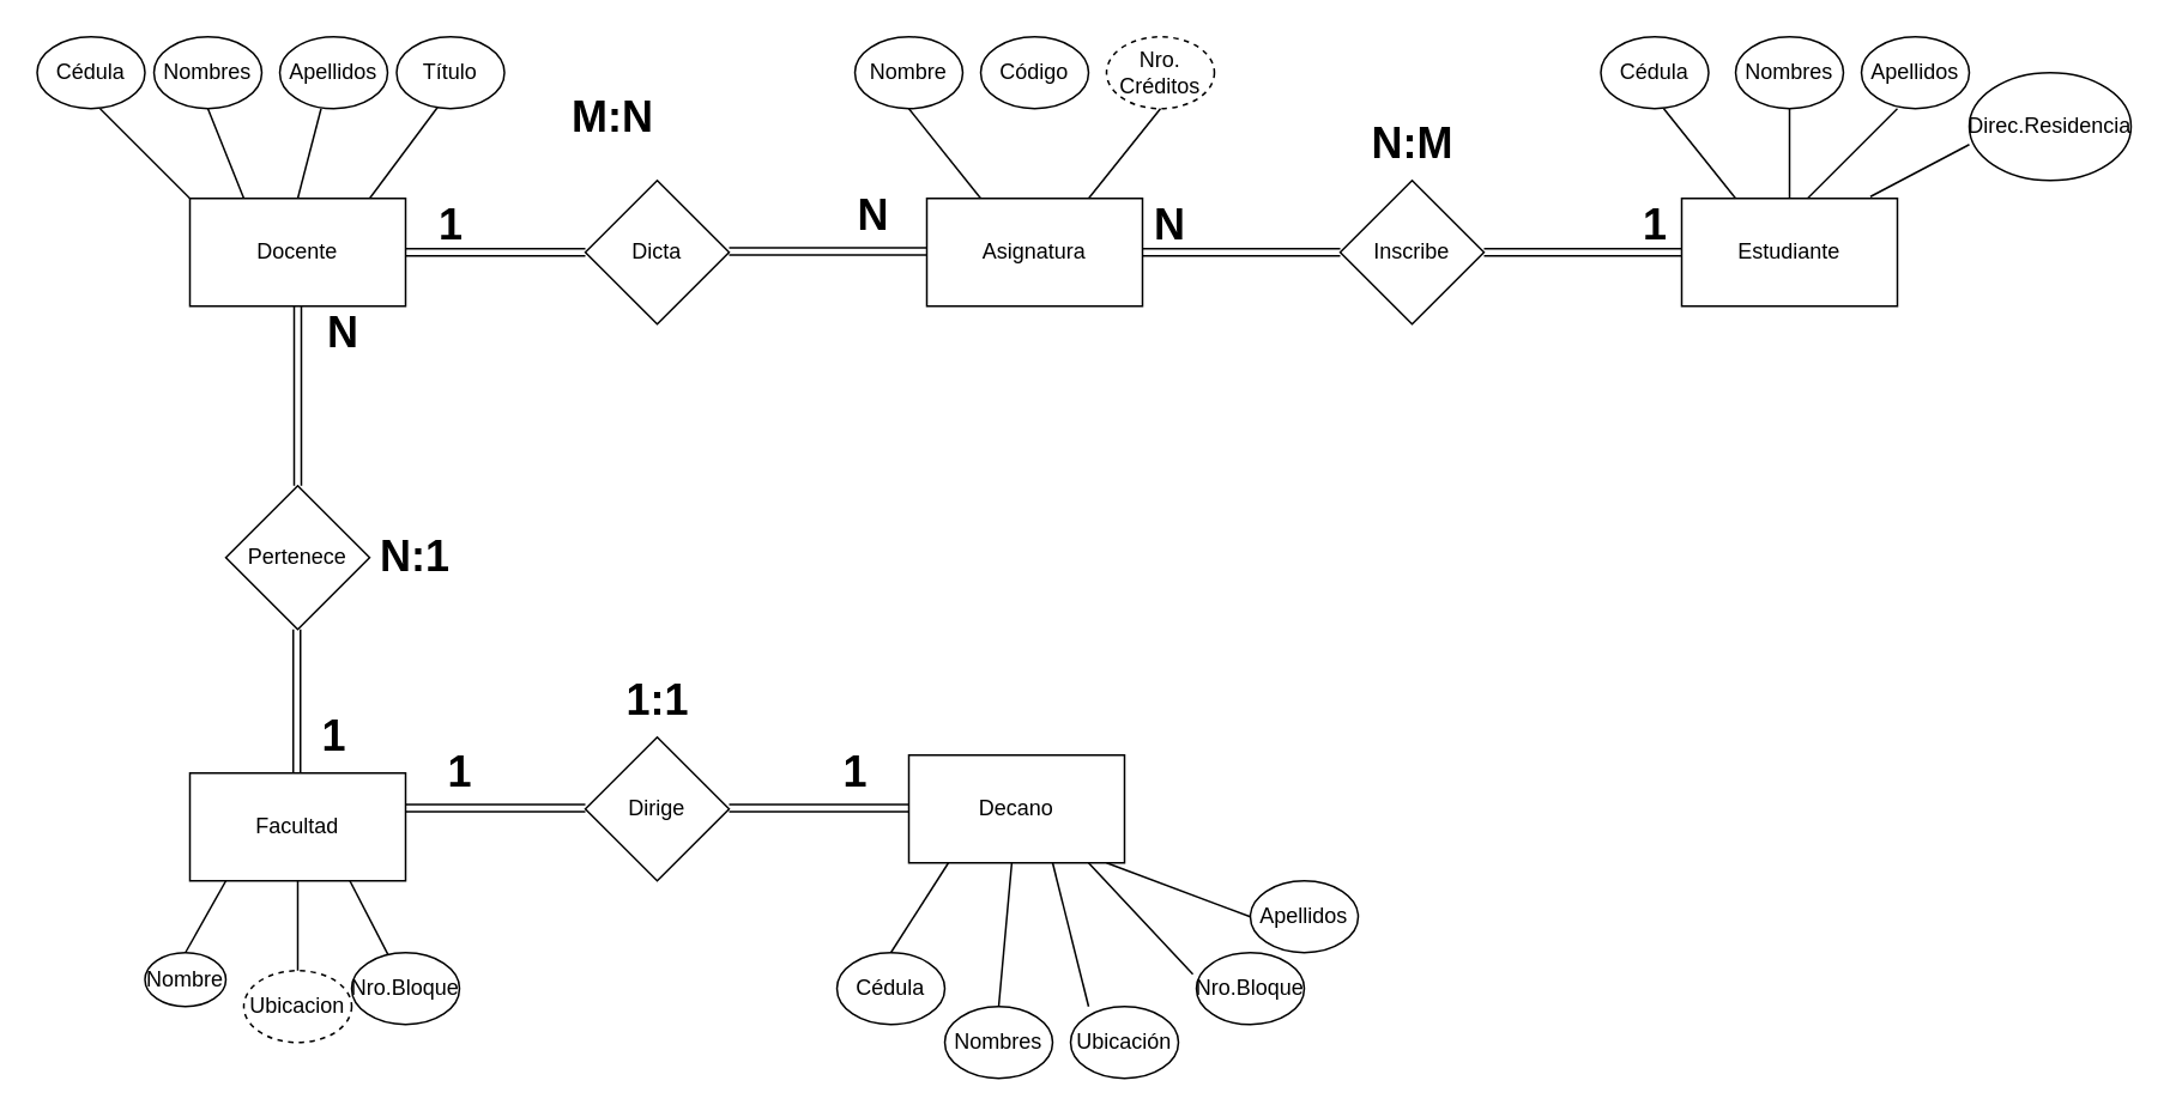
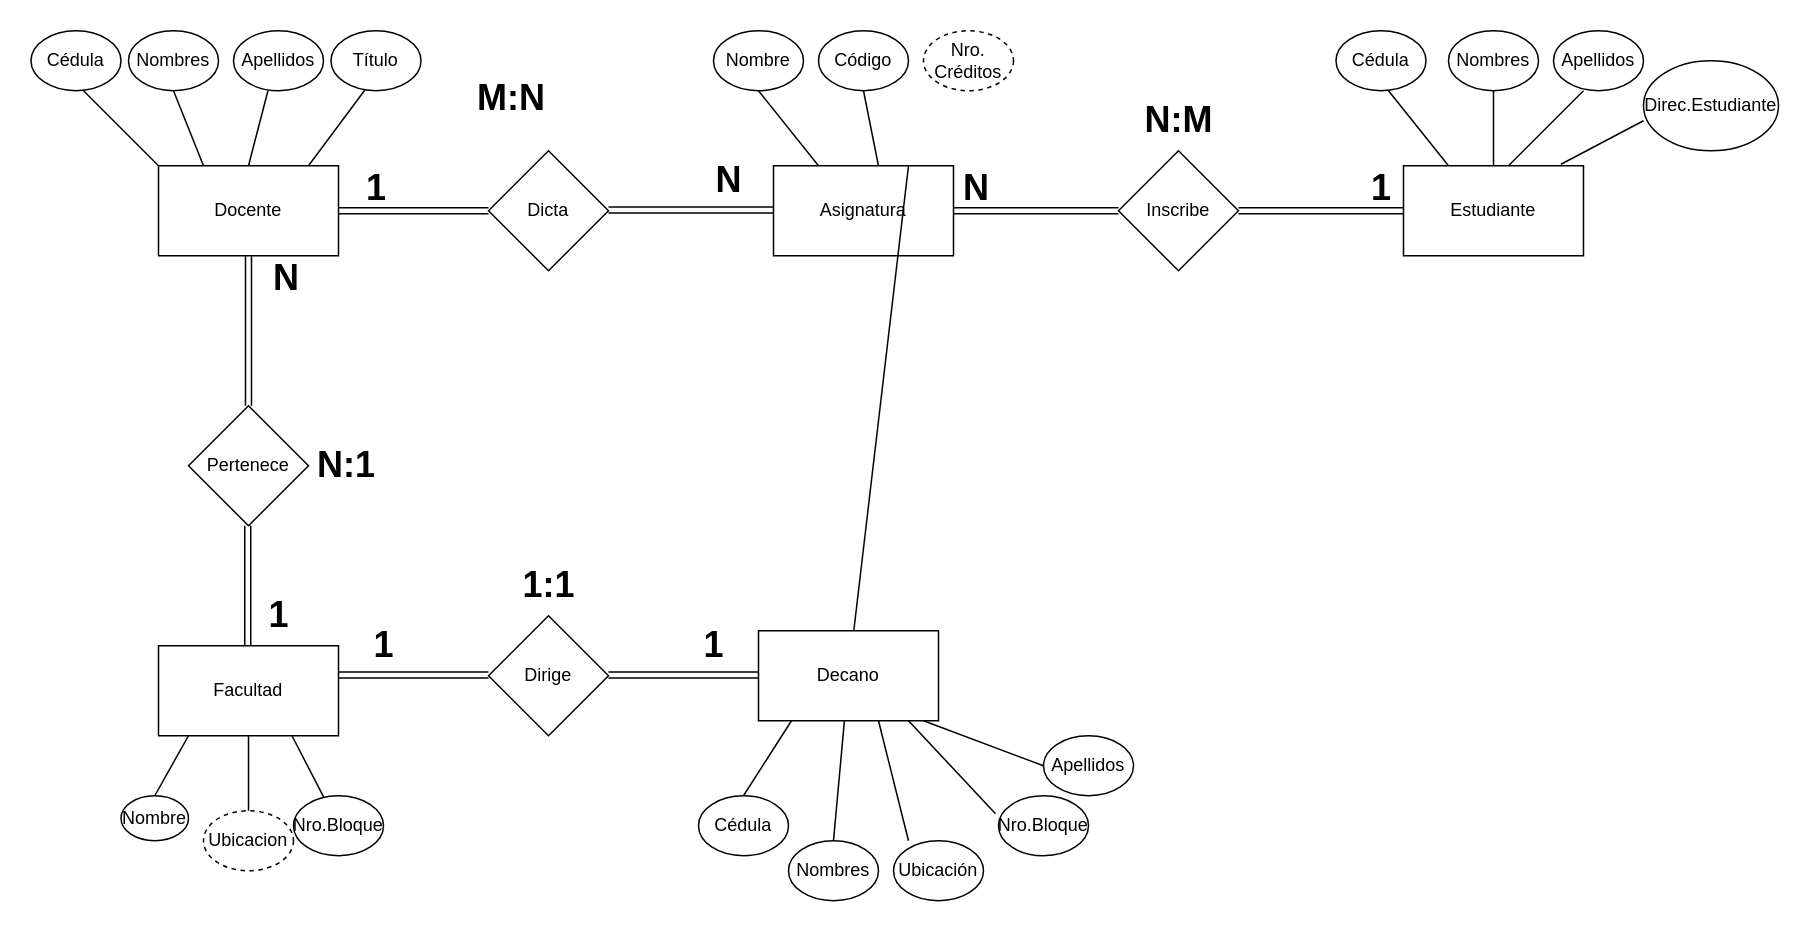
  <mxCell id="0" />
  <mxCell id="1" parent="0" />
  <mxCell id="2" value="Facultad" style="rounded=0;whiteSpace=wrap;html=1;" vertex="1" parent="1"><mxGeometry x="105" y="430" width="120" height="60" as="geometry" /></mxCell>
  <mxCell id="3" value="Decano" style="rounded=0;whiteSpace=wrap;html=1;" vertex="1" parent="1"><mxGeometry x="505" y="420" width="120" height="60" as="geometry" /></mxCell>
  <mxCell id="4" value="Docente" style="rounded=0;whiteSpace=wrap;html=1;" vertex="1" parent="1"><mxGeometry x="105" y="110" width="120" height="60" as="geometry" /></mxCell>
  <mxCell id="5" value="Asignatura" style="rounded=0;whiteSpace=wrap;html=1;" vertex="1" parent="1"><mxGeometry x="515" y="110" width="120" height="60" as="geometry" /></mxCell>
  <mxCell id="6" value="Estudiante" style="rounded=0;whiteSpace=wrap;html=1;" vertex="1" parent="1"><mxGeometry x="935" y="110" width="120" height="60" as="geometry" /></mxCell>
  <mxCell id="7" value="Dirige" style="rhombus;whiteSpace=wrap;html=1;" vertex="1" parent="1"><mxGeometry x="325" y="410" width="80" height="80" as="geometry" /></mxCell>
  <mxCell id="8" value="" style="shape=link;html=1;rounded=0;" edge="1" parent="1"><mxGeometry width="100" relative="1" as="geometry"><mxPoint x="225" y="449.5" as="sourcePoint" /><mxPoint x="325" y="449.5" as="targetPoint" /></mxGeometry></mxCell>
  <mxCell id="9" value="" style="shape=link;html=1;rounded=0;" edge="1" parent="1"><mxGeometry width="100" relative="1" as="geometry"><mxPoint x="405" y="449.5" as="sourcePoint" /><mxPoint x="505" y="449.5" as="targetPoint" /></mxGeometry></mxCell>
  <mxCell id="10" value="1" style="text;strokeColor=none;fillColor=none;html=1;fontSize=24;fontStyle=1;verticalAlign=middle;align=center;" vertex="1" parent="1"><mxGeometry x="205" y="410" width="100" height="40" as="geometry" /></mxCell>
  <mxCell id="11" value="1" style="text;strokeColor=none;fillColor=none;html=1;fontSize=24;fontStyle=1;verticalAlign=middle;align=center;" vertex="1" parent="1"><mxGeometry x="425" y="410" width="100" height="40" as="geometry" /></mxCell>
  <mxCell id="12" value="1:1" style="text;strokeColor=none;fillColor=none;html=1;fontSize=24;fontStyle=1;verticalAlign=middle;align=center;" vertex="1" parent="1"><mxGeometry x="315" y="370" width="100" height="40" as="geometry" /></mxCell>
  <mxCell id="13" value="Pertenece" style="rhombus;whiteSpace=wrap;html=1;" vertex="1" parent="1"><mxGeometry x="125" y="270" width="80" height="80" as="geometry" /></mxCell>
  <mxCell id="14" value="" style="shape=link;html=1;rounded=0;exitX=0.5;exitY=1;exitDx=0;exitDy=0;entryX=0.5;entryY=0;entryDx=0;entryDy=0;" edge="1" parent="1" source="4" target="13"><mxGeometry width="100" relative="1" as="geometry"><mxPoint x="115" y="140" as="sourcePoint" /><mxPoint x="165" y="180" as="targetPoint" /></mxGeometry></mxCell>
  <mxCell id="15" value="" style="shape=link;html=1;rounded=0;exitX=0.5;exitY=1;exitDx=0;exitDy=0;entryX=0.5;entryY=0;entryDx=0;entryDy=0;" edge="1" parent="1"><mxGeometry width="100" relative="1" as="geometry"><mxPoint x="164.5" y="350" as="sourcePoint" /><mxPoint x="164.5" y="430" as="targetPoint" /></mxGeometry></mxCell>
  <mxCell id="16" value="1" style="text;strokeColor=none;fillColor=none;html=1;fontSize=24;fontStyle=1;verticalAlign=middle;align=center;" vertex="1" parent="1"><mxGeometry x="135" y="390" width="100" height="40" as="geometry" /></mxCell>
  <mxCell id="17" value="N" style="text;strokeColor=none;fillColor=none;html=1;fontSize=24;fontStyle=1;verticalAlign=middle;align=center;" vertex="1" parent="1"><mxGeometry x="145" y="170" width="90" height="30" as="geometry" /></mxCell>
  <mxCell id="18" value="N:1" style="text;strokeColor=none;fillColor=none;html=1;fontSize=24;fontStyle=1;verticalAlign=middle;align=center;" vertex="1" parent="1"><mxGeometry x="185" y="295" width="90" height="30" as="geometry" /></mxCell>
  <mxCell id="19" value="Dicta" style="rhombus;whiteSpace=wrap;html=1;" vertex="1" parent="1"><mxGeometry x="325" y="100" width="80" height="80" as="geometry" /></mxCell>
  <mxCell id="20" value="" style="shape=link;html=1;rounded=0;exitX=1;exitY=0.5;exitDx=0;exitDy=0;entryX=0;entryY=0.5;entryDx=0;entryDy=0;" edge="1" parent="1" source="4" target="19"><mxGeometry width="100" relative="1" as="geometry"><mxPoint x="254.5" y="60" as="sourcePoint" /><mxPoint x="254.5" y="140" as="targetPoint" /></mxGeometry></mxCell>
  <mxCell id="21" value="" style="shape=link;html=1;rounded=0;exitX=1;exitY=0.5;exitDx=0;exitDy=0;entryX=0;entryY=0.5;entryDx=0;entryDy=0;" edge="1" parent="1"><mxGeometry width="100" relative="1" as="geometry"><mxPoint x="405" y="139.5" as="sourcePoint" /><mxPoint x="515" y="139.5" as="targetPoint" /></mxGeometry></mxCell>
  <mxCell id="22" value="N" style="text;strokeColor=none;fillColor=none;html=1;fontSize=24;fontStyle=1;verticalAlign=middle;align=center;" vertex="1" parent="1"><mxGeometry x="435" y="100" width="100" height="40" as="geometry" /></mxCell>
  <mxCell id="23" value="M:N" style="text;strokeColor=none;fillColor=none;html=1;fontSize=24;fontStyle=1;verticalAlign=middle;align=center;" vertex="1" parent="1"><mxGeometry x="290" y="45" width="100" height="40" as="geometry" /></mxCell>
  <mxCell id="24" value="1" style="text;strokeColor=none;fillColor=none;html=1;fontSize=24;fontStyle=1;verticalAlign=middle;align=center;" vertex="1" parent="1"><mxGeometry x="205" y="110" width="90" height="30" as="geometry" /></mxCell>
  <mxCell id="25" value="Inscribe" style="rhombus;whiteSpace=wrap;html=1;" vertex="1" parent="1"><mxGeometry x="745" y="100" width="80" height="80" as="geometry" /></mxCell>
  <mxCell id="26" value="" style="shape=link;html=1;rounded=0;exitX=1;exitY=0.5;exitDx=0;exitDy=0;entryX=0;entryY=0.5;entryDx=0;entryDy=0;" edge="1" parent="1"><mxGeometry width="100" relative="1" as="geometry"><mxPoint x="635" y="140" as="sourcePoint" /><mxPoint x="745" y="140" as="targetPoint" /></mxGeometry></mxCell>
  <mxCell id="27" value="" style="shape=link;html=1;rounded=0;exitX=1;exitY=0.5;exitDx=0;exitDy=0;entryX=0;entryY=0.5;entryDx=0;entryDy=0;" edge="1" parent="1"><mxGeometry width="100" relative="1" as="geometry"><mxPoint x="825" y="140" as="sourcePoint" /><mxPoint x="935" y="140" as="targetPoint" /></mxGeometry></mxCell>
  <mxCell id="28" value="1" style="text;strokeColor=none;fillColor=none;html=1;fontSize=24;fontStyle=1;verticalAlign=middle;align=center;" vertex="1" parent="1"><mxGeometry x="875" y="110" width="90" height="30" as="geometry" /></mxCell>
  <mxCell id="29" value="N" style="text;strokeColor=none;fillColor=none;html=1;fontSize=24;fontStyle=1;verticalAlign=middle;align=center;" vertex="1" parent="1"><mxGeometry x="605" y="110" width="90" height="30" as="geometry" /></mxCell>
  <mxCell id="30" value="N:M" style="text;strokeColor=none;fillColor=none;html=1;fontSize=24;fontStyle=1;verticalAlign=middle;align=center;" vertex="1" parent="1"><mxGeometry x="735" y="60" width="100" height="40" as="geometry" /></mxCell>
  <mxCell id="31" value="Nombre" style="ellipse;whiteSpace=wrap;html=1;" vertex="1" parent="1"><mxGeometry x="80" y="530" width="45" height="30" as="geometry" /></mxCell>
  <mxCell id="32" value="Ubicacion" style="ellipse;whiteSpace=wrap;html=1;dashed=1;" vertex="1" parent="1"><mxGeometry x="135" y="540" width="60" height="40" as="geometry" /></mxCell>
  <mxCell id="33" value="Nro.Bloque" style="ellipse;whiteSpace=wrap;html=1;" vertex="1" parent="1"><mxGeometry x="195" y="530" width="60" height="40" as="geometry" /></mxCell>
  <mxCell id="34" value="" style="endArrow=none;html=1;rounded=0;exitX=0.5;exitY=0;exitDx=0;exitDy=0;" edge="1" parent="1" source="31"><mxGeometry width="50" height="50" relative="1" as="geometry"><mxPoint x="95" y="530" as="sourcePoint" /><mxPoint x="125" y="490" as="targetPoint" /></mxGeometry></mxCell>
  <mxCell id="35" value="" style="endArrow=none;html=1;rounded=0;entryX=0.5;entryY=1;entryDx=0;entryDy=0;exitX=0.5;exitY=0;exitDx=0;exitDy=0;" edge="1" parent="1" source="32" target="2"><mxGeometry width="50" height="50" relative="1" as="geometry"><mxPoint x="151" y="540" as="sourcePoint" /><mxPoint x="185" y="498" as="targetPoint" /></mxGeometry></mxCell>
  <mxCell id="36" value="" style="endArrow=none;html=1;rounded=0;entryX=0.5;entryY=1;entryDx=0;entryDy=0;" edge="1" parent="1" source="33"><mxGeometry width="50" height="50" relative="1" as="geometry"><mxPoint x="194" y="540" as="sourcePoint" /><mxPoint x="194" y="490" as="targetPoint" /></mxGeometry></mxCell>
  <mxCell id="37" value="Cédula" style="ellipse;whiteSpace=wrap;html=1;" vertex="1" parent="1"><mxGeometry x="465" y="530" width="60" height="40" as="geometry" /></mxCell>
  <mxCell id="38" value="Nombres" style="ellipse;whiteSpace=wrap;html=1;" vertex="1" parent="1"><mxGeometry x="525" y="560" width="60" height="40" as="geometry" /></mxCell>
  <mxCell id="39" value="Ubicación" style="ellipse;whiteSpace=wrap;html=1;" vertex="1" parent="1"><mxGeometry x="595" y="560" width="60" height="40" as="geometry" /></mxCell>
  <mxCell id="40" value="Nro.Bloque" style="ellipse;whiteSpace=wrap;html=1;" vertex="1" parent="1"><mxGeometry x="665" y="530" width="60" height="40" as="geometry" /></mxCell>
  <mxCell id="41" value="" style="endArrow=none;html=1;rounded=0;exitX=0.5;exitY=0;exitDx=0;exitDy=0;" edge="1" parent="1" source="37"><mxGeometry width="50" height="50" relative="1" as="geometry"><mxPoint x="505" y="522" as="sourcePoint" /><mxPoint x="527" y="480" as="targetPoint" /></mxGeometry></mxCell>
  <mxCell id="42" value="" style="endArrow=none;html=1;rounded=0;exitX=0.5;exitY=0;exitDx=0;exitDy=0;" edge="1" parent="1" source="38" target="3"><mxGeometry width="50" height="50" relative="1" as="geometry"><mxPoint x="549" y="530" as="sourcePoint" /><mxPoint x="581" y="480" as="targetPoint" /></mxGeometry></mxCell>
  <mxCell id="43" value="" style="endArrow=none;html=1;rounded=0;entryX=0.45;entryY=1.067;entryDx=0;entryDy=0;entryPerimeter=0;" edge="1" parent="1"><mxGeometry width="50" height="50" relative="1" as="geometry"><mxPoint x="605" y="560" as="sourcePoint" /><mxPoint x="585" y="480" as="targetPoint" /></mxGeometry></mxCell>
  <mxCell id="44" value="" style="endArrow=none;html=1;rounded=0;entryX=0.45;entryY=1.067;entryDx=0;entryDy=0;entryPerimeter=0;exitX=-0.033;exitY=0.3;exitDx=0;exitDy=0;exitPerimeter=0;" edge="1" parent="1" source="40"><mxGeometry width="50" height="50" relative="1" as="geometry"><mxPoint x="625" y="560" as="sourcePoint" /><mxPoint x="605" y="480" as="targetPoint" /></mxGeometry></mxCell>
  <mxCell id="45" value="Cédula" style="ellipse;whiteSpace=wrap;html=1;" vertex="1" parent="1"><mxGeometry x="20" y="20" width="60" height="40" as="geometry" /></mxCell>
  <mxCell id="46" value="Nombres" style="ellipse;whiteSpace=wrap;html=1;" vertex="1" parent="1"><mxGeometry x="85" y="20" width="60" height="40" as="geometry" /></mxCell>
  <mxCell id="47" value="Apellidos" style="ellipse;whiteSpace=wrap;html=1;" vertex="1" parent="1"><mxGeometry x="155" y="20" width="60" height="40" as="geometry" /></mxCell>
  <mxCell id="48" value="Apellidos" style="ellipse;whiteSpace=wrap;html=1;" vertex="1" parent="1"><mxGeometry x="695" y="490" width="60" height="40" as="geometry" /></mxCell>
  <mxCell id="49" value="" style="endArrow=none;html=1;rounded=0;exitX=0;exitY=0.5;exitDx=0;exitDy=0;" edge="1" parent="1" source="48"><mxGeometry width="50" height="50" relative="1" as="geometry"><mxPoint x="683" y="530" as="sourcePoint" /><mxPoint x="615" y="480" as="targetPoint" /></mxGeometry></mxCell>
  <mxCell id="50" value="Título" style="ellipse;whiteSpace=wrap;html=1;" vertex="1" parent="1"><mxGeometry x="220" y="20" width="60" height="40" as="geometry" /></mxCell>
  <mxCell id="51" value="" style="endArrow=none;html=1;rounded=0;exitX=0;exitY=0;exitDx=0;exitDy=0;" edge="1" parent="1" source="4"><mxGeometry width="50" height="50" relative="1" as="geometry"><mxPoint x="5" y="110" as="sourcePoint" /><mxPoint x="55" y="60" as="targetPoint" /></mxGeometry></mxCell>
  <mxCell id="52" value="" style="endArrow=none;html=1;rounded=0;exitX=0.25;exitY=0;exitDx=0;exitDy=0;entryX=0.5;entryY=1;entryDx=0;entryDy=0;" edge="1" parent="1" source="4" target="46"><mxGeometry width="50" height="50" relative="1" as="geometry"><mxPoint x="155" y="110" as="sourcePoint" /><mxPoint x="105" y="60" as="targetPoint" /></mxGeometry></mxCell>
  <mxCell id="53" value="" style="endArrow=none;html=1;rounded=0;exitX=0.5;exitY=0;exitDx=0;exitDy=0;entryX=0.383;entryY=1;entryDx=0;entryDy=0;entryPerimeter=0;" edge="1" parent="1" source="4" target="47"><mxGeometry width="50" height="50" relative="1" as="geometry"><mxPoint x="195" y="120" as="sourcePoint" /><mxPoint x="175" y="70" as="targetPoint" /></mxGeometry></mxCell>
  <mxCell id="54" value="" style="endArrow=none;html=1;rounded=0;exitX=0;exitY=0;exitDx=0;exitDy=0;entryX=0.383;entryY=0.975;entryDx=0;entryDy=0;entryPerimeter=0;" edge="1" parent="1" source="24" target="50"><mxGeometry width="50" height="50" relative="1" as="geometry"><mxPoint x="222" y="105" as="sourcePoint" /><mxPoint x="235" y="70" as="targetPoint" /></mxGeometry></mxCell>
  <mxCell id="55" value="Nombre" style="ellipse;whiteSpace=wrap;html=1;" vertex="1" parent="1"><mxGeometry x="475" y="20" width="60" height="40" as="geometry" /></mxCell>
  <mxCell id="56" value="Código" style="ellipse;whiteSpace=wrap;html=1;" vertex="1" parent="1"><mxGeometry x="545" y="20" width="60" height="40" as="geometry" /></mxCell>
  <mxCell id="57" value="Nro. Créditos" style="ellipse;whiteSpace=wrap;html=1;dashed=1;" vertex="1" parent="1"><mxGeometry x="615" y="20" width="60" height="40" as="geometry" /></mxCell>
  <mxCell id="58" value="" style="endArrow=none;html=1;rounded=0;exitX=0.25;exitY=0;exitDx=0;exitDy=0;entryX=0.383;entryY=1;entryDx=0;entryDy=0;entryPerimeter=0;" edge="1" parent="1" source="5"><mxGeometry width="50" height="50" relative="1" as="geometry"><mxPoint x="492" y="110" as="sourcePoint" /><mxPoint x="505" y="60" as="targetPoint" /></mxGeometry></mxCell>
- <mxCell id="60" value="" style="endArrow=none;html=1;rounded=0;exitX=0.75;exitY=0;exitDx=0;exitDy=0;entryX=0.5;entryY=1;entryDx=0;entryDy=0;" edge="1" parent="1" source="5" target="57"><mxGeometry width="50" height="50" relative="1" as="geometry"><mxPoint x="595" y="117" as="sourcePoint" /><mxPoint x="585" y="70" as="targetPoint" /></mxGeometry></mxCell>
+ <mxCell id="59" value="" style="endArrow=none;html=1;rounded=0;entryX=0.5;entryY=1;entryDx=0;entryDy=0;exitX=0.583;exitY=0;exitDx=0;exitDy=0;exitPerimeter=0;" edge="1" parent="1" source="5" target="56"><mxGeometry width="50" height="50" relative="1" as="geometry"><mxPoint x="585" y="100" as="sourcePoint" /><mxPoint x="565" y="60" as="targetPoint" /></mxGeometry></mxCell>
+ <mxCell id="60" value="" style="endArrow=none;html=1;rounded=0;exitX=0.75;exitY=0;exitDx=0;exitDy=0;" edge="1" parent="1" source="5" target="3"><mxGeometry width="50" height="50" relative="1" as="geometry"><mxPoint x="595" y="117" as="sourcePoint" /><mxPoint x="585" y="70" as="targetPoint" /></mxGeometry></mxCell>
  <mxCell id="61" value="Cédula" style="ellipse;whiteSpace=wrap;html=1;" vertex="1" parent="1"><mxGeometry x="890" y="20" width="60" height="40" as="geometry" /></mxCell>
  <mxCell id="62" value="Nombres" style="ellipse;whiteSpace=wrap;html=1;" vertex="1" parent="1"><mxGeometry x="965" y="20" width="60" height="40" as="geometry" /></mxCell>
  <mxCell id="63" value="Apellidos" style="ellipse;whiteSpace=wrap;html=1;" vertex="1" parent="1"><mxGeometry x="1035" y="20" width="60" height="40" as="geometry" /></mxCell>
- <mxCell id="64" value="Direc.Residencia" style="ellipse;whiteSpace=wrap;html=1;" vertex="1" parent="1"><mxGeometry x="1095" y="40" width="90" height="60" as="geometry" /></mxCell>
+ <mxCell id="64" value="Direc.Estudiante" style="ellipse;whiteSpace=wrap;html=1;" vertex="1" parent="1"><mxGeometry x="1095" y="40" width="90" height="60" as="geometry" /></mxCell>
  <mxCell id="65" value="" style="endArrow=none;html=1;rounded=0;exitX=0.25;exitY=0;exitDx=0;exitDy=0;entryX=0.383;entryY=1;entryDx=0;entryDy=0;entryPerimeter=0;" edge="1" parent="1"><mxGeometry width="50" height="50" relative="1" as="geometry"><mxPoint x="965" y="110" as="sourcePoint" /><mxPoint x="925" y="60" as="targetPoint" /></mxGeometry></mxCell>
  <mxCell id="66" value="" style="endArrow=none;html=1;rounded=0;exitX=0.5;exitY=0;exitDx=0;exitDy=0;entryX=0.383;entryY=1;entryDx=0;entryDy=0;entryPerimeter=0;" edge="1" parent="1" source="6"><mxGeometry width="50" height="50" relative="1" as="geometry"><mxPoint x="1035" y="110" as="sourcePoint" /><mxPoint x="995" y="60" as="targetPoint" /></mxGeometry></mxCell>
  <mxCell id="67" value="" style="endArrow=none;html=1;rounded=0;entryX=0.383;entryY=1;entryDx=0;entryDy=0;entryPerimeter=0;" edge="1" parent="1"><mxGeometry width="50" height="50" relative="1" as="geometry"><mxPoint x="1005" y="110" as="sourcePoint" /><mxPoint x="1055" y="60" as="targetPoint" /></mxGeometry></mxCell>
  <mxCell id="68" value="" style="endArrow=none;html=1;rounded=0;entryX=0.383;entryY=1;entryDx=0;entryDy=0;entryPerimeter=0;exitX=0.875;exitY=-0.017;exitDx=0;exitDy=0;exitPerimeter=0;" edge="1" parent="1" source="6"><mxGeometry width="50" height="50" relative="1" as="geometry"><mxPoint x="1045" y="130" as="sourcePoint" /><mxPoint x="1095" y="80" as="targetPoint" /></mxGeometry></mxCell>
